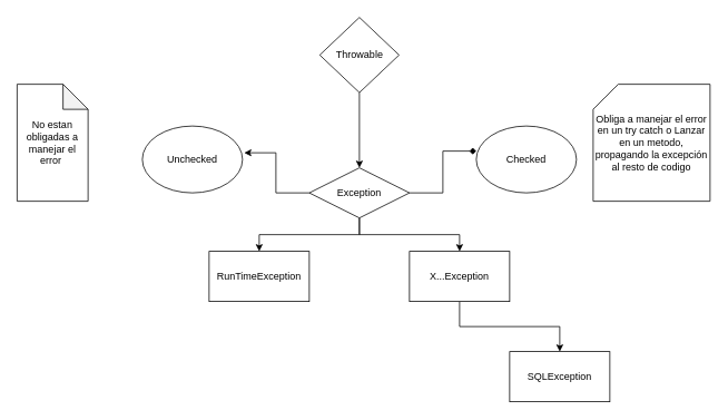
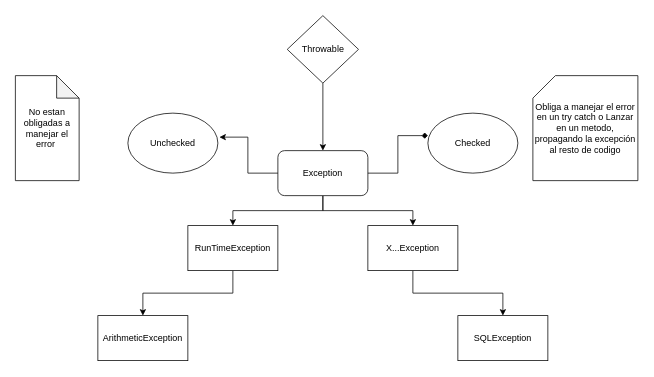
  <mxCell id="0" />
  <mxCell id="1" parent="0" />
  <mxCell id="2" style="edgeStyle=orthogonalEdgeStyle;rounded=0;orthogonalLoop=1;jettySize=auto;html=1;entryX=0.5;entryY=0;entryDx=0;entryDy=0;" edge="1" parent="1" source="4" target="6"><mxGeometry relative="1" as="geometry" /></mxCell>
  <mxCell id="3" style="edgeStyle=orthogonalEdgeStyle;rounded=0;orthogonalLoop=1;jettySize=auto;html=1;entryX=0.5;entryY=0;entryDx=0;entryDy=0;" edge="1" parent="1" source="4" target="8"><mxGeometry relative="1" as="geometry" /></mxCell>
- <mxCell id="4" value="Exception" style="rhombus;whiteSpace=wrap;html=1;" vertex="1" parent="1"><mxGeometry x="370" y="200" width="120" height="60" as="geometry" /></mxCell>
+ <mxCell id="4" value="Exception" style="rounded=1;whiteSpace=wrap;html=1;" vertex="1" parent="1"><mxGeometry x="370" y="200" width="120" height="60" as="geometry" /></mxCell>
+ <mxCell id="5" style="edgeStyle=orthogonalEdgeStyle;rounded=0;orthogonalLoop=1;jettySize=auto;html=1;entryX=0.5;entryY=0;entryDx=0;entryDy=0;" edge="1" parent="1" source="6" target="11"><mxGeometry relative="1" as="geometry" /></mxCell>
  <mxCell id="6" value="RunTimeException" style="rounded=0;whiteSpace=wrap;html=1;" vertex="1" parent="1"><mxGeometry x="250" y="300" width="120" height="60" as="geometry" /></mxCell>
  <mxCell id="7" style="edgeStyle=orthogonalEdgeStyle;rounded=0;orthogonalLoop=1;jettySize=auto;html=1;" edge="1" parent="1" source="8" target="12"><mxGeometry relative="1" as="geometry" /></mxCell>
  <mxCell id="8" value="X...Exception" style="rounded=0;whiteSpace=wrap;html=1;" vertex="1" parent="1"><mxGeometry x="490" y="300" width="120" height="60" as="geometry" /></mxCell>
  <mxCell id="9" value="Unchecked" style="ellipse;whiteSpace=wrap;html=1;" vertex="1" parent="1"><mxGeometry x="170" y="150" width="120" height="80" as="geometry" /></mxCell>
  <mxCell id="10" value="Checked" style="ellipse;whiteSpace=wrap;html=1;" vertex="1" parent="1"><mxGeometry x="570" y="150" width="120" height="80" as="geometry" /></mxCell>
+ <mxCell id="11" value="ArithmeticException" style="rounded=0;whiteSpace=wrap;html=1;" vertex="1" parent="1"><mxGeometry x="130" y="420" width="120" height="60" as="geometry" /></mxCell>
  <mxCell id="12" value="SQLException" style="rounded=0;whiteSpace=wrap;html=1;" vertex="1" parent="1"><mxGeometry x="610" y="420" width="120" height="60" as="geometry" /></mxCell>
  <mxCell id="13" style="edgeStyle=orthogonalEdgeStyle;rounded=0;orthogonalLoop=1;jettySize=auto;html=1;entryX=1.017;entryY=0.4;entryDx=0;entryDy=0;entryPerimeter=0;" edge="1" parent="1" source="4" target="9"><mxGeometry relative="1" as="geometry" /></mxCell>
  <mxCell id="14" style="edgeStyle=orthogonalEdgeStyle;rounded=0;orthogonalLoop=1;jettySize=auto;html=1;entryX=0;entryY=0.375;entryDx=0;entryDy=0;entryPerimeter=0;endArrow=diamond;" edge="1" parent="1" source="4" target="10"><mxGeometry relative="1" as="geometry" /></mxCell>
  <mxCell id="15" value="Obliga a manejar el error en un try catch o Lanzar en un metodo, propagando la excepción al resto de codigo" style="shape=card;whiteSpace=wrap;html=1;" vertex="1" parent="1"><mxGeometry x="710" y="100" width="140" height="140" as="geometry" /></mxCell>
  <mxCell id="16" value="No estan obligadas a manejar el error&amp;nbsp;" style="shape=note;whiteSpace=wrap;html=1;backgroundOutline=1;darkOpacity=0.05;" vertex="1" parent="1"><mxGeometry x="20" y="100" width="85" height="140" as="geometry" /></mxCell>
  <mxCell id="17" value="" style="edgeStyle=orthogonalEdgeStyle;rounded=0;orthogonalLoop=1;jettySize=auto;html=1;" edge="1" parent="1" source="18" target="4"><mxGeometry relative="1" as="geometry" /></mxCell>
  <mxCell id="18" value="Throwable" style="rhombus;whiteSpace=wrap;html=1;" vertex="1" parent="1"><mxGeometry x="382.5" y="20" width="95" height="90" as="geometry" /></mxCell>
